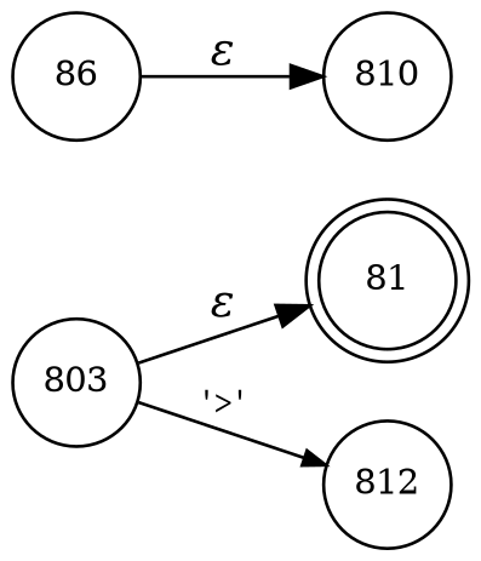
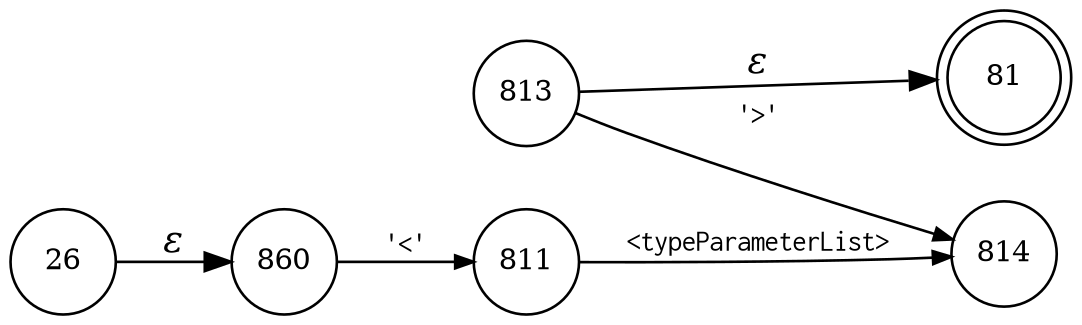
  digraph {
    rankdir=LR
    node [fixedsize=true fontsize=11 shape=circle peripheries=1]
    edge [fontname=Courier arrowhead=normal arrowsize=.7 fontsize=11]
    n1 [label=81 shape=doublecircle width=.6 peripheries=""]
-   n2 [label=86 width=.55]
-   n3 [label=810 width=.55]
-   n5 [label=812 width=.55]
-   n6 [label=803 width=.55]
+   n2 [label=26 width=.55]
+   n3 [label=860 width=.55]
+   n4 [label=811 width=.55]
+   n5 [label=814 width=.55]
+   n6 [label=813 width=.55]
    n2 -> n3 [fontname="Times-Italic" label="&epsilon;" arrowhead="" arrowsize="" fontsize=""]
+   n3 -> n4 [label="'<'"]
+   n4 -> n5 [label="<typeParameterList>"]
    n6 -> n1 [fontname="Times-Italic" label="&epsilon;" arrowhead="" arrowsize="" fontsize=""]
    n6 -> n5 [label="'>'"]
  }
